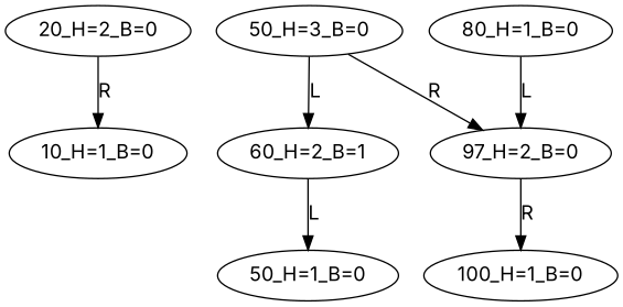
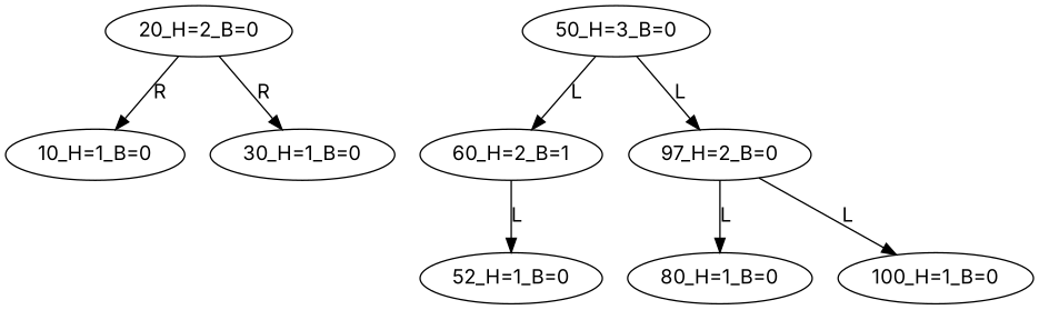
  digraph {
    fontname=Inter
    node [fontname=Inter]
    edge [fontname=Inter]
    "20_H=2_B=0"
    "10_H=1_B=0"
+   "30_H=1_B=0"
    n4 [label="50_H=3_B=0"]
    "60_H=2_B=1"
    n6 [label="97_H=2_B=0"]
-   "50_H=1_B=0"
+   "50_H=1_B=0" [label="52_H=1_B=0"]
    "80_H=1_B=0"
    "100_H=1_B=0"
    "20_H=2_B=0" -> "10_H=1_B=0" [label=R]
+   "20_H=2_B=0" -> "30_H=1_B=0" [label=R]
    n4 -> "60_H=2_B=1" [label=L]
-   n4 -> n6 [label=R]
+   n4 -> n6 [label=L]
    "60_H=2_B=1" -> "50_H=1_B=0" [label=L]
-   "80_H=1_B=0" -> n6 [label=L]
-   n6 -> "100_H=1_B=0" [label=R]
+   n6 -> "80_H=1_B=0" [label=L]
+   n6 -> "100_H=1_B=0" [label=L]
  }
